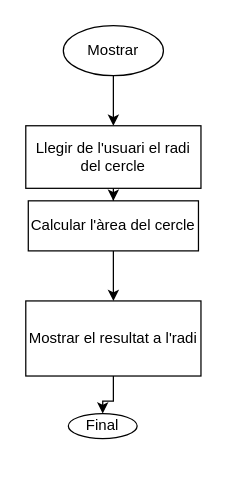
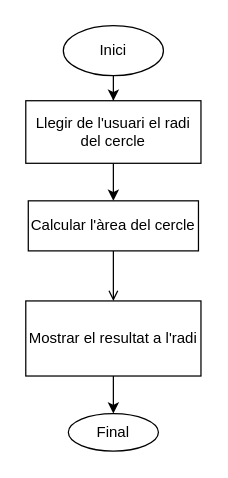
  <mxCell id="0" />
  <mxCell id="1" parent="0" />
  <mxCell id="2" value="" style="edgeStyle=orthogonalEdgeStyle;rounded=0;orthogonalLoop=1;jettySize=auto;html=1;" edge="1" parent="1" source="3" target="5"><mxGeometry relative="1" as="geometry" /></mxCell>
- <mxCell id="3" value="Mostrar" style="ellipse;whiteSpace=wrap;html=1;" vertex="1" parent="1"><mxGeometry x="50" y="20" width="80" height="40" as="geometry" /></mxCell>
+ <mxCell id="3" value="Inici" style="ellipse;whiteSpace=wrap;html=1;" vertex="1" parent="1"><mxGeometry x="50" y="20" width="80" height="40" as="geometry" /></mxCell>
  <mxCell id="4" value="" style="edgeStyle=orthogonalEdgeStyle;rounded=0;orthogonalLoop=1;jettySize=auto;html=1;" edge="1" parent="1" source="5" target="7"><mxGeometry relative="1" as="geometry" /></mxCell>
- <mxCell id="5" value="Llegir de l'usuari el radi del cercle" style="rounded=0;whiteSpace=wrap;html=1;" vertex="1" parent="1"><mxGeometry x="20" y="100" width="140" height="50" as="geometry" /></mxCell>
- <mxCell id="6" value="" style="edgeStyle=orthogonalEdgeStyle;rounded=0;orthogonalLoop=1;jettySize=auto;html=1;" edge="1" parent="1" source="7" target="9"><mxGeometry relative="1" as="geometry" /></mxCell>
+ <mxCell id="5" value="Llegir de l'usuari el radi del cercle" style="rounded=0;whiteSpace=wrap;html=1;" vertex="1" parent="1"><mxGeometry x="20" y="80" width="140" height="50" as="geometry" /></mxCell>
+ <mxCell id="6" value="" style="edgeStyle=orthogonalEdgeStyle;rounded=0;orthogonalLoop=1;jettySize=auto;html=1;endArrow=open;" edge="1" parent="1" source="7" target="9"><mxGeometry relative="1" as="geometry" /></mxCell>
  <mxCell id="7" value="Calcular l'àrea del cercle" style="rounded=0;whiteSpace=wrap;html=1;" vertex="1" parent="1"><mxGeometry x="22" y="160" width="136" height="40" as="geometry" /></mxCell>
  <mxCell id="8" value="" style="edgeStyle=orthogonalEdgeStyle;rounded=0;orthogonalLoop=1;jettySize=auto;html=1;" edge="1" parent="1" source="9" target="10"><mxGeometry relative="1" as="geometry" /></mxCell>
  <mxCell id="9" value="Mostrar el resultat a l'radi" style="rounded=0;whiteSpace=wrap;html=1;" vertex="1" parent="1"><mxGeometry x="20" y="240" width="140" height="60" as="geometry" /></mxCell>
- <mxCell id="10" value="Final" style="ellipse;whiteSpace=wrap;html=1;" vertex="1" parent="1"><mxGeometry x="54" y="330" width="55" height="20" as="geometry" /></mxCell>
+ <mxCell id="10" value="Final" style="ellipse;whiteSpace=wrap;html=1;" vertex="1" parent="1"><mxGeometry x="54" y="330" width="72" height="30" as="geometry" /></mxCell>
